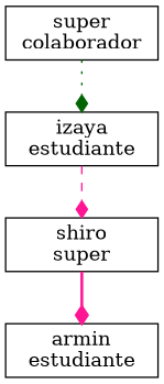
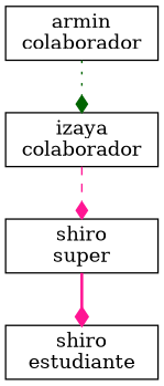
  digraph {
    nodesep=.05
    rankdir=TB
    node [shape=record]
    edge [arrowhead=diamond color=deeppink]
-   n1 [height=.5 label="super\ncolaborador" width=1.5]
-   n2 [height=.5 label="izaya\nestudiante" width=1.5]
+   n1 [height=.5 label="armin\ncolaborador" width=1.5]
+   n2 [height=.5 label="izaya\ncolaborador" width=1.5]
    n3 [height=.5 label="shiro\nsuper" width=1.5]
-   n4 [height=.5 label="armin\nestudiante" width=1.5]
+   n4 [height=.5 label="shiro\nestudiante" width=1.5]
    n1 -> n2 [color=darkgreen style=dotted]
    n2 -> n3 [style=dashed]
    n3 -> n4 [style=bold]
  }
